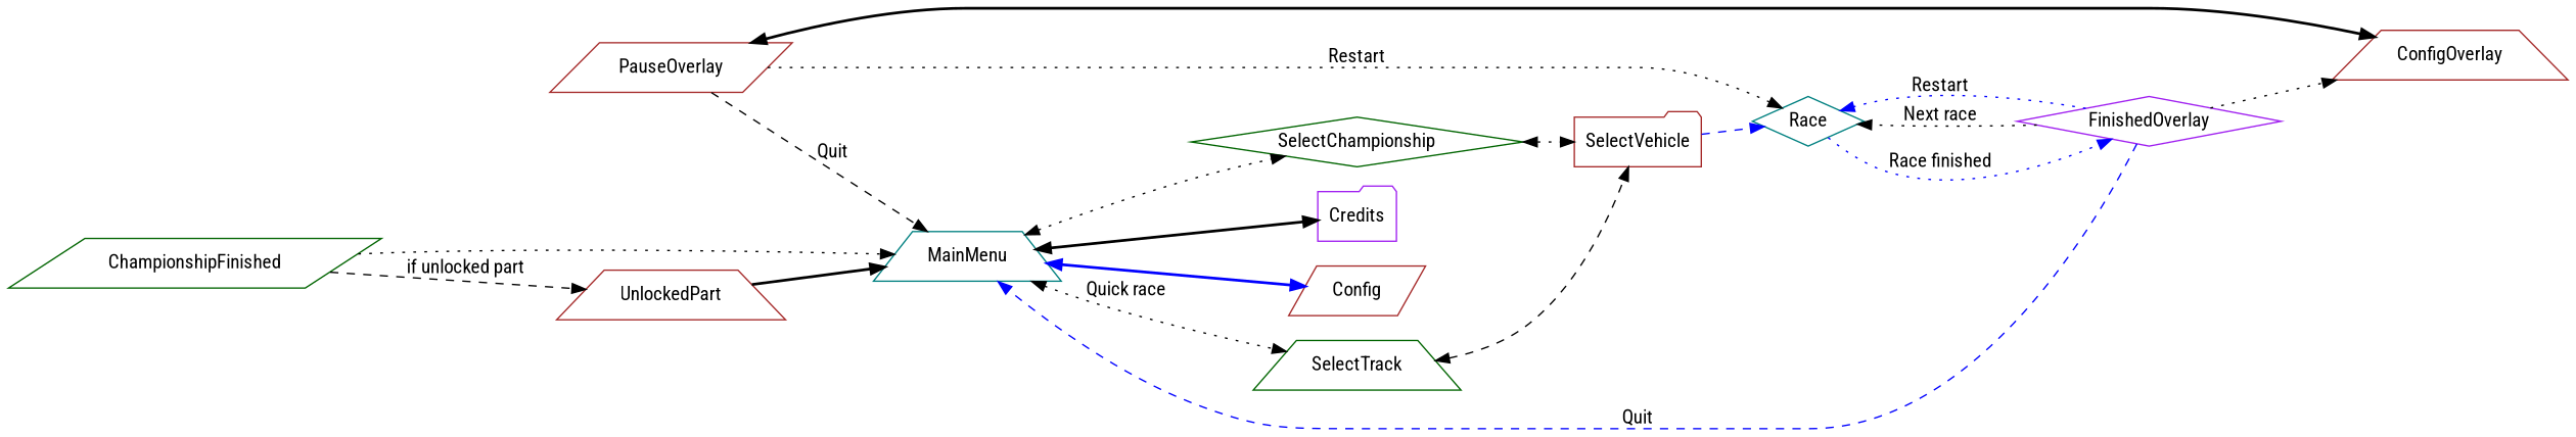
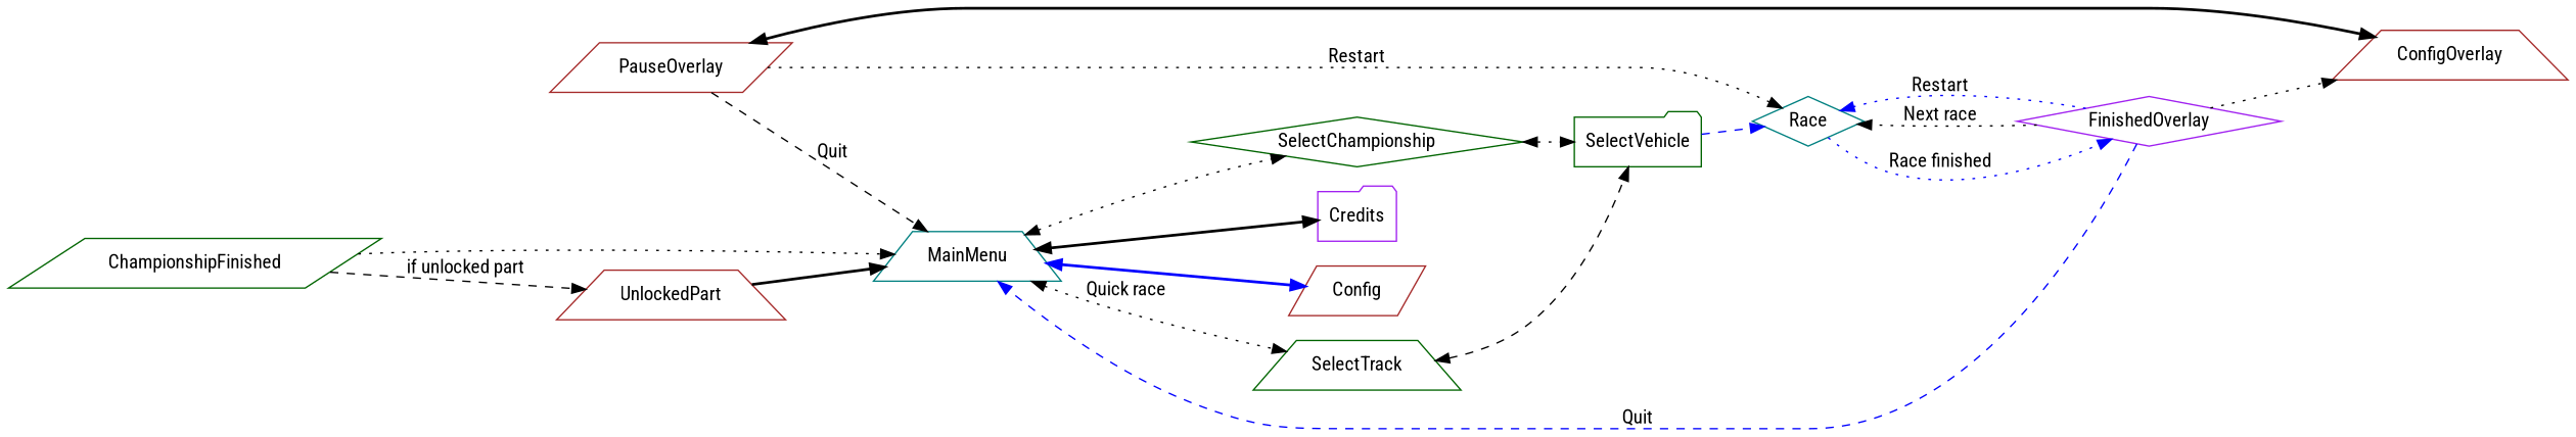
  digraph {
    fontname="Roboto Condensed"
    rankdir=LR
    node [color=brown fontname="Roboto Condensed" shape=trapezium]
    edge [fontname="Roboto Condensed" style=dotted]
    MainMenu [color=teal]
    Credits [color=purple shape=folder]
    Config [shape=parallelogram]
    SelectChampionship [color=darkgreen shape=diamond]
    SelectTrack [color=darkgreen]
-   SelectVehicle [shape=folder]
+   SelectVehicle [color=darkgreen shape=folder]
    Race [color=teal shape=diamond]
    FinishedOverlay [color=purple shape=diamond]
    PauseOverlay [shape=parallelogram]
    ConfigOverlay
    ChampionshipFinished [color=darkgreen shape=parallelogram]
    UnlockedPart
    MainMenu -> Credits [dir=both style=bold]
    MainMenu -> Config [color=blue dir=both style=bold]
    MainMenu -> SelectChampionship [dir=both]
    MainMenu -> SelectTrack [dir=both label="Quick race"]
    SelectChampionship -> SelectVehicle [dir=both]
    SelectTrack -> SelectVehicle [dir=both style=dashed]
    SelectVehicle -> Race [color=blue style=dashed]
    Race -> FinishedOverlay [color=blue label="Race finished"]
    FinishedOverlay -> MainMenu [color=blue label=Quit style=dashed]
    FinishedOverlay -> Race [color=blue label=Restart]
    FinishedOverlay -> Race [label="Next race"]
    FinishedOverlay -> ConfigOverlay
    PauseOverlay -> MainMenu [label=Quit style=dashed]
    PauseOverlay -> Race [label=Restart]
    PauseOverlay -> ConfigOverlay [dir=both style=bold]
    ChampionshipFinished -> MainMenu
    ChampionshipFinished -> UnlockedPart [label="if unlocked part" style=dashed]
    UnlockedPart -> MainMenu [style=bold]
  }
